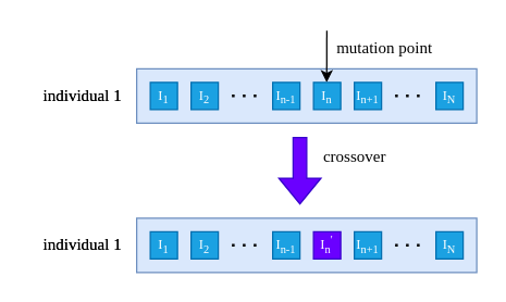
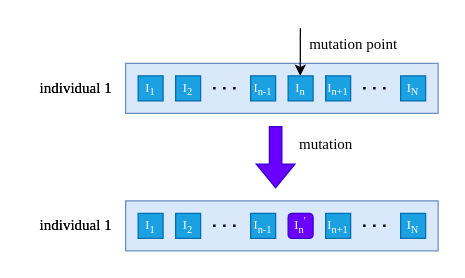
  <mxCell id="0" />
  <mxCell id="1" parent="0" />
  <mxCell id="2" value="" style="rounded=0;whiteSpace=wrap;html=1;fillColor=#dae8fc;strokeColor=#6c8ebf;" vertex="1" parent="1"><mxGeometry x="100" y="50" width="250" height="40" as="geometry" /></mxCell>
  <mxCell id="3" value="&lt;font face=&quot;Comic Sans MS&quot;&gt;individual 1&lt;/font&gt;" style="text;html=1;align=center;verticalAlign=middle;resizable=0;points=[];autosize=1;strokeColor=none;fillColor=none;" vertex="1" parent="1"><mxGeometry x="20" y="55" width="80" height="30" as="geometry" /></mxCell>
  <mxCell id="4" value="&lt;font style=&quot;font-size: 10px;&quot; face=&quot;Comic Sans MS&quot;&gt;I&lt;sub&gt;1&lt;/sub&gt;&lt;/font&gt;" style="whiteSpace=wrap;html=1;aspect=fixed;fillColor=#1ba1e2;fontColor=#ffffff;strokeColor=#006EAF;" vertex="1" parent="1"><mxGeometry x="110" y="60" width="20" height="20" as="geometry" /></mxCell>
  <mxCell id="5" value="" style="endArrow=none;dashed=1;html=1;dashPattern=1 3;strokeWidth=2;rounded=0;" edge="1" parent="1"><mxGeometry width="50" height="50" relative="1" as="geometry"><mxPoint x="170" y="69.8" as="sourcePoint" /><mxPoint x="190" y="69.8" as="targetPoint" /></mxGeometry></mxCell>
  <mxCell id="6" value="" style="endArrow=none;dashed=1;html=1;dashPattern=1 3;strokeWidth=2;rounded=0;" edge="1" parent="1"><mxGeometry width="50" height="50" relative="1" as="geometry"><mxPoint x="290" y="69.88" as="sourcePoint" /><mxPoint x="310" y="69.88" as="targetPoint" /></mxGeometry></mxCell>
  <mxCell id="7" value="&lt;font face=&quot;Comic Sans MS&quot;&gt;individual 1&lt;/font&gt;" style="text;html=1;align=center;verticalAlign=middle;resizable=0;points=[];autosize=1;strokeColor=none;fillColor=none;" vertex="1" parent="1"><mxGeometry x="20" y="55" width="80" height="30" as="geometry" /></mxCell>
  <mxCell id="8" value="&lt;font face=&quot;Comic Sans MS&quot;&gt;mutation point&lt;/font&gt;" style="text;html=1;align=center;verticalAlign=middle;resizable=0;points=[];autosize=1;strokeColor=none;fillColor=none;" vertex="1" parent="1"><mxGeometry x="232" y="20" width="100" height="30" as="geometry" /></mxCell>
  <mxCell id="9" value="" style="endArrow=classic;html=1;rounded=0;exitX=0.076;exitY=0.066;exitDx=0;exitDy=0;exitPerimeter=0;" edge="1" parent="1"><mxGeometry width="50" height="50" relative="1" as="geometry"><mxPoint x="239.79" y="21.98" as="sourcePoint" /><mxPoint x="239.71" y="60" as="targetPoint" /></mxGeometry></mxCell>
  <mxCell id="10" value="" style="shape=flexArrow;endArrow=classic;html=1;rounded=0;fillColor=#6a00ff;strokeColor=#3700CC;" edge="1" parent="1"><mxGeometry width="50" height="50" relative="1" as="geometry"><mxPoint x="220" y="100" as="sourcePoint" /><mxPoint x="220" y="150" as="targetPoint" /></mxGeometry></mxCell>
- <mxCell id="11" value="&lt;font face=&quot;Comic Sans MS&quot;&gt;crossover&lt;/font&gt;" style="text;html=1;align=center;verticalAlign=middle;resizable=0;points=[];autosize=1;strokeColor=none;fillColor=none;" vertex="1" parent="1"><mxGeometry x="220" y="100" width="80" height="30" as="geometry" /></mxCell>
+ <mxCell id="11" value="&lt;font face=&quot;Comic Sans MS&quot;&gt;mutation&lt;/font&gt;" style="text;html=1;align=center;verticalAlign=middle;resizable=0;points=[];autosize=1;strokeColor=none;fillColor=none;" vertex="1" parent="1"><mxGeometry x="220" y="100" width="80" height="30" as="geometry" /></mxCell>
  <mxCell id="12" value="&lt;font style=&quot;font-size: 10px;&quot; face=&quot;Comic Sans MS&quot;&gt;I&lt;sub&gt;2&lt;/sub&gt;&lt;/font&gt;" style="whiteSpace=wrap;html=1;aspect=fixed;fillColor=#1ba1e2;fontColor=#ffffff;strokeColor=#006EAF;" vertex="1" parent="1"><mxGeometry x="140" y="60" width="20" height="20" as="geometry" /></mxCell>
  <mxCell id="13" value="&lt;font style=&quot;font-size: 10px;&quot; face=&quot;Comic Sans MS&quot;&gt;I&lt;sub&gt;n+1&lt;/sub&gt;&lt;/font&gt;" style="whiteSpace=wrap;html=1;aspect=fixed;fillColor=#1ba1e2;fontColor=#ffffff;strokeColor=#006EAF;" vertex="1" parent="1"><mxGeometry x="260" y="60" width="20" height="20" as="geometry" /></mxCell>
  <mxCell id="14" value="&lt;font style=&quot;font-size: 10px;&quot; face=&quot;Comic Sans MS&quot;&gt;I&lt;sub&gt;n&lt;/sub&gt;&lt;/font&gt;" style="whiteSpace=wrap;html=1;aspect=fixed;fillColor=#1ba1e2;fontColor=#ffffff;strokeColor=#006EAF;" vertex="1" parent="1"><mxGeometry x="230" y="60" width="20" height="20" as="geometry" /></mxCell>
  <mxCell id="15" value="&lt;font style=&quot;font-size: 10px;&quot; face=&quot;Comic Sans MS&quot;&gt;I&lt;sub&gt;n-1&lt;/sub&gt;&lt;/font&gt;" style="whiteSpace=wrap;html=1;aspect=fixed;fillColor=#1ba1e2;fontColor=#ffffff;strokeColor=#006EAF;" vertex="1" parent="1"><mxGeometry x="200" y="60" width="20" height="20" as="geometry" /></mxCell>
  <mxCell id="16" value="&lt;font style=&quot;font-size: 10px;&quot; face=&quot;Comic Sans MS&quot;&gt;I&lt;sub&gt;N&lt;/sub&gt;&lt;/font&gt;" style="whiteSpace=wrap;html=1;aspect=fixed;fillColor=#1ba1e2;fontColor=#ffffff;strokeColor=#006EAF;" vertex="1" parent="1"><mxGeometry x="320" y="60" width="20" height="20" as="geometry" /></mxCell>
  <mxCell id="17" value="" style="rounded=0;whiteSpace=wrap;html=1;fillColor=#dae8fc;strokeColor=#6c8ebf;" vertex="1" parent="1"><mxGeometry x="100" y="160" width="250" height="40" as="geometry" /></mxCell>
  <mxCell id="18" value="&lt;font face=&quot;Comic Sans MS&quot;&gt;individual 1&lt;/font&gt;" style="text;html=1;align=center;verticalAlign=middle;resizable=0;points=[];autosize=1;strokeColor=none;fillColor=none;" vertex="1" parent="1"><mxGeometry x="20" y="165" width="80" height="30" as="geometry" /></mxCell>
  <mxCell id="19" value="&lt;font style=&quot;font-size: 10px;&quot; face=&quot;Comic Sans MS&quot;&gt;I&lt;sub&gt;1&lt;/sub&gt;&lt;/font&gt;" style="whiteSpace=wrap;html=1;aspect=fixed;fillColor=#1ba1e2;fontColor=#ffffff;strokeColor=#006EAF;" vertex="1" parent="1"><mxGeometry x="110" y="170" width="20" height="20" as="geometry" /></mxCell>
  <mxCell id="20" value="" style="endArrow=none;dashed=1;html=1;dashPattern=1 3;strokeWidth=2;rounded=0;" edge="1" parent="1"><mxGeometry width="50" height="50" relative="1" as="geometry"><mxPoint x="170" y="179.8" as="sourcePoint" /><mxPoint x="190" y="179.8" as="targetPoint" /></mxGeometry></mxCell>
  <mxCell id="21" value="" style="endArrow=none;dashed=1;html=1;dashPattern=1 3;strokeWidth=2;rounded=0;" edge="1" parent="1"><mxGeometry width="50" height="50" relative="1" as="geometry"><mxPoint x="290" y="179.88" as="sourcePoint" /><mxPoint x="310" y="179.88" as="targetPoint" /></mxGeometry></mxCell>
  <mxCell id="22" value="&lt;font face=&quot;Comic Sans MS&quot;&gt;individual 1&lt;/font&gt;" style="text;html=1;align=center;verticalAlign=middle;resizable=0;points=[];autosize=1;strokeColor=none;fillColor=none;" vertex="1" parent="1"><mxGeometry x="20" y="165" width="80" height="30" as="geometry" /></mxCell>
  <mxCell id="23" value="&lt;font style=&quot;font-size: 10px;&quot; face=&quot;Comic Sans MS&quot;&gt;I&lt;sub&gt;2&lt;/sub&gt;&lt;/font&gt;" style="whiteSpace=wrap;html=1;aspect=fixed;fillColor=#1ba1e2;fontColor=#ffffff;strokeColor=#006EAF;" vertex="1" parent="1"><mxGeometry x="140" y="170" width="20" height="20" as="geometry" /></mxCell>
  <mxCell id="24" value="&lt;font style=&quot;font-size: 10px;&quot; face=&quot;Comic Sans MS&quot;&gt;I&lt;sub&gt;n+1&lt;/sub&gt;&lt;/font&gt;" style="whiteSpace=wrap;html=1;aspect=fixed;fillColor=#1ba1e2;fontColor=#ffffff;strokeColor=#006EAF;" vertex="1" parent="1"><mxGeometry x="260" y="170" width="20" height="20" as="geometry" /></mxCell>
- <mxCell id="25" value="&lt;font style=&quot;font-size: 10px;&quot; face=&quot;Comic Sans MS&quot;&gt;I&lt;sub&gt;n&lt;/sub&gt;&lt;sup&gt;'&lt;/sup&gt;&lt;/font&gt;" style="whiteSpace=wrap;html=1;aspect=fixed;fillColor=#6a00ff;fontColor=#ffffff;strokeColor=#3700CC;" vertex="1" parent="1"><mxGeometry x="230" y="170" width="20" height="20" as="geometry" /></mxCell>
+ <mxCell id="25" value="&lt;font style=&quot;font-size: 10px;&quot; face=&quot;Comic Sans MS&quot;&gt;I&lt;sub&gt;n&lt;/sub&gt;&lt;sup&gt;'&lt;/sup&gt;&lt;/font&gt;" style="whiteSpace=wrap;html=1;aspect=fixed;fillColor=#6a00ff;fontColor=#ffffff;strokeColor=#3700CC;rounded=1;" vertex="1" parent="1"><mxGeometry x="230" y="170" width="20" height="20" as="geometry" /></mxCell>
  <mxCell id="26" value="&lt;font style=&quot;font-size: 10px;&quot; face=&quot;Comic Sans MS&quot;&gt;I&lt;sub&gt;n-1&lt;/sub&gt;&lt;/font&gt;" style="whiteSpace=wrap;html=1;aspect=fixed;fillColor=#1ba1e2;fontColor=#ffffff;strokeColor=#006EAF;" vertex="1" parent="1"><mxGeometry x="200" y="170" width="20" height="20" as="geometry" /></mxCell>
  <mxCell id="27" value="&lt;font style=&quot;font-size: 10px;&quot; face=&quot;Comic Sans MS&quot;&gt;I&lt;sub&gt;N&lt;/sub&gt;&lt;/font&gt;" style="whiteSpace=wrap;html=1;aspect=fixed;fillColor=#1ba1e2;fontColor=#ffffff;strokeColor=#006EAF;" vertex="1" parent="1"><mxGeometry x="320" y="170" width="20" height="20" as="geometry" /></mxCell>
